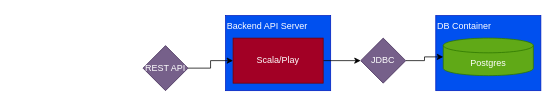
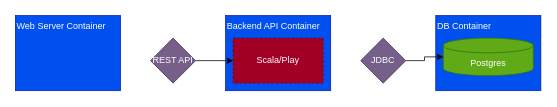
  <mxCell id="0" />
  <mxCell id="1" parent="0" />
- <mxCell id="2" value="Backend API Server" style="rounded=0;whiteSpace=wrap;html=1;fillColor=#0050ef;fontColor=#ffffff;strokeColor=#001DBC;align=left;verticalAlign=top;" vertex="1" parent="1"><mxGeometry x="300" y="20" width="140" height="100" as="geometry" /></mxCell>
+ <mxCell id="2" value="Backend API Container" style="rounded=0;whiteSpace=wrap;html=1;fillColor=#0050ef;fontColor=#ffffff;strokeColor=#001DBC;align=left;verticalAlign=top;" vertex="1" parent="1"><mxGeometry x="300" y="20" width="140" height="100" as="geometry" /></mxCell>
+ <mxCell id="3" value="Web Server Container" style="rounded=0;whiteSpace=wrap;html=1;align=left;verticalAlign=top;fillColor=#0050ef;fontColor=#ffffff;strokeColor=#001DBC;" vertex="1" parent="1"><mxGeometry x="20" y="20" width="140" height="100" as="geometry" /></mxCell>
  <mxCell id="4" style="edgeStyle=orthogonalEdgeStyle;rounded=0;orthogonalLoop=1;jettySize=auto;html=1;exitX=1;exitY=0.5;exitDx=0;exitDy=0;entryX=0;entryY=0.5;entryDx=0;entryDy=0;" edge="1" parent="1" source="5" target="7"><mxGeometry relative="1" as="geometry" /></mxCell>
- <mxCell id="5" value="REST API" style="rhombus;whiteSpace=wrap;html=1;fillColor=#76608a;fontColor=#ffffff;strokeColor=#432D57;" vertex="1" parent="1"><mxGeometry x="190" y="60" width="60" height="60" as="geometry" /></mxCell>
- <mxCell id="6" style="edgeStyle=orthogonalEdgeStyle;rounded=0;orthogonalLoop=1;jettySize=auto;html=1;exitX=1;exitY=0.5;exitDx=0;exitDy=0;entryX=0;entryY=0.5;entryDx=0;entryDy=0;" edge="1" parent="1" source="7" target="9"><mxGeometry relative="1" as="geometry" /></mxCell>
- <mxCell id="7" value="Scala/Play" style="rounded=0;whiteSpace=wrap;html=1;fillColor=#a20025;fontColor=#ffffff;strokeColor=#6F0000;" vertex="1" parent="1"><mxGeometry x="310" y="50" width="120" height="60" as="geometry" /></mxCell>
+ <mxCell id="5" value="REST API" style="rhombus;whiteSpace=wrap;html=1;fillColor=#76608a;fontColor=#ffffff;strokeColor=#432D57;" vertex="1" parent="1"><mxGeometry x="200" y="50" width="60" height="60" as="geometry" /></mxCell>
+ <mxCell id="7" value="Scala/Play" style="rounded=0;whiteSpace=wrap;html=1;fillColor=#a20025;fontColor=#ffffff;strokeColor=#6F0000;dashed=1;" vertex="1" parent="1"><mxGeometry x="310" y="50" width="120" height="60" as="geometry" /></mxCell>
  <mxCell id="8" value="DB Container" style="rounded=0;whiteSpace=wrap;html=1;align=left;verticalAlign=top;fillColor=#0050ef;fontColor=#ffffff;strokeColor=#001DBC;" vertex="1" parent="1"><mxGeometry x="580" y="20" width="140" height="100" as="geometry" /></mxCell>
  <mxCell id="9" value="JDBC" style="rhombus;whiteSpace=wrap;html=1;fillColor=#76608a;fontColor=#ffffff;strokeColor=#432D57;" vertex="1" parent="1"><mxGeometry x="480" y="50" width="60" height="60" as="geometry" /></mxCell>
  <mxCell id="10" value="Postgres" style="shape=cylinder3;whiteSpace=wrap;html=1;boundedLbl=1;backgroundOutline=1;size=9.8;fillColor=#60a917;fontColor=#ffffff;strokeColor=#2D7600;" vertex="1" parent="1"><mxGeometry x="590" y="50" width="120" height="50" as="geometry" /></mxCell>
  <mxCell id="11" style="edgeStyle=orthogonalEdgeStyle;rounded=0;orthogonalLoop=1;jettySize=auto;html=1;exitX=1;exitY=0.5;exitDx=0;exitDy=0;entryX=0;entryY=0.5;entryDx=0;entryDy=0;entryPerimeter=0;" edge="1" parent="1" source="9" target="10"><mxGeometry relative="1" as="geometry" /></mxCell>
